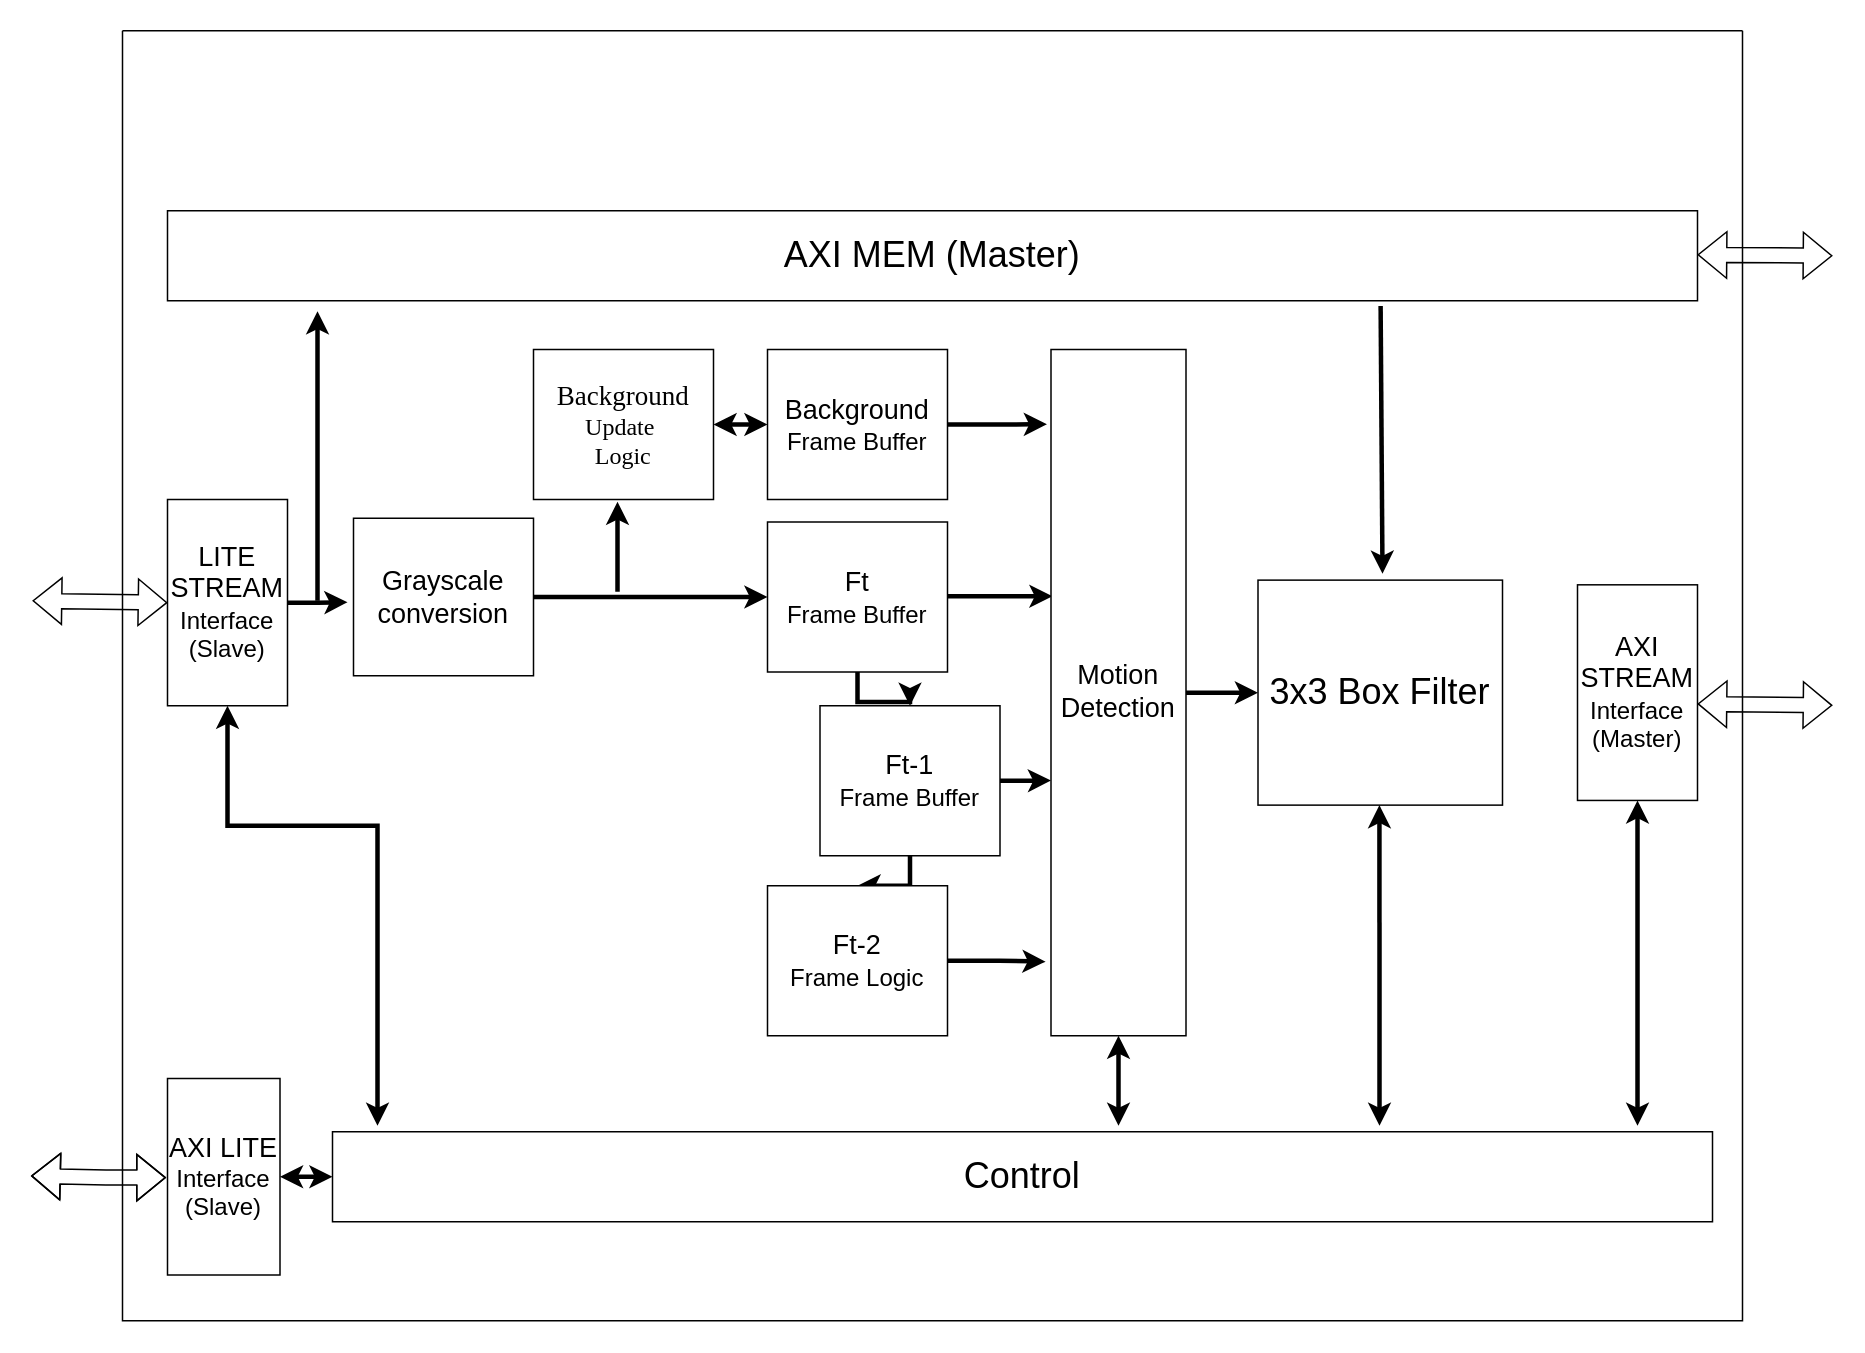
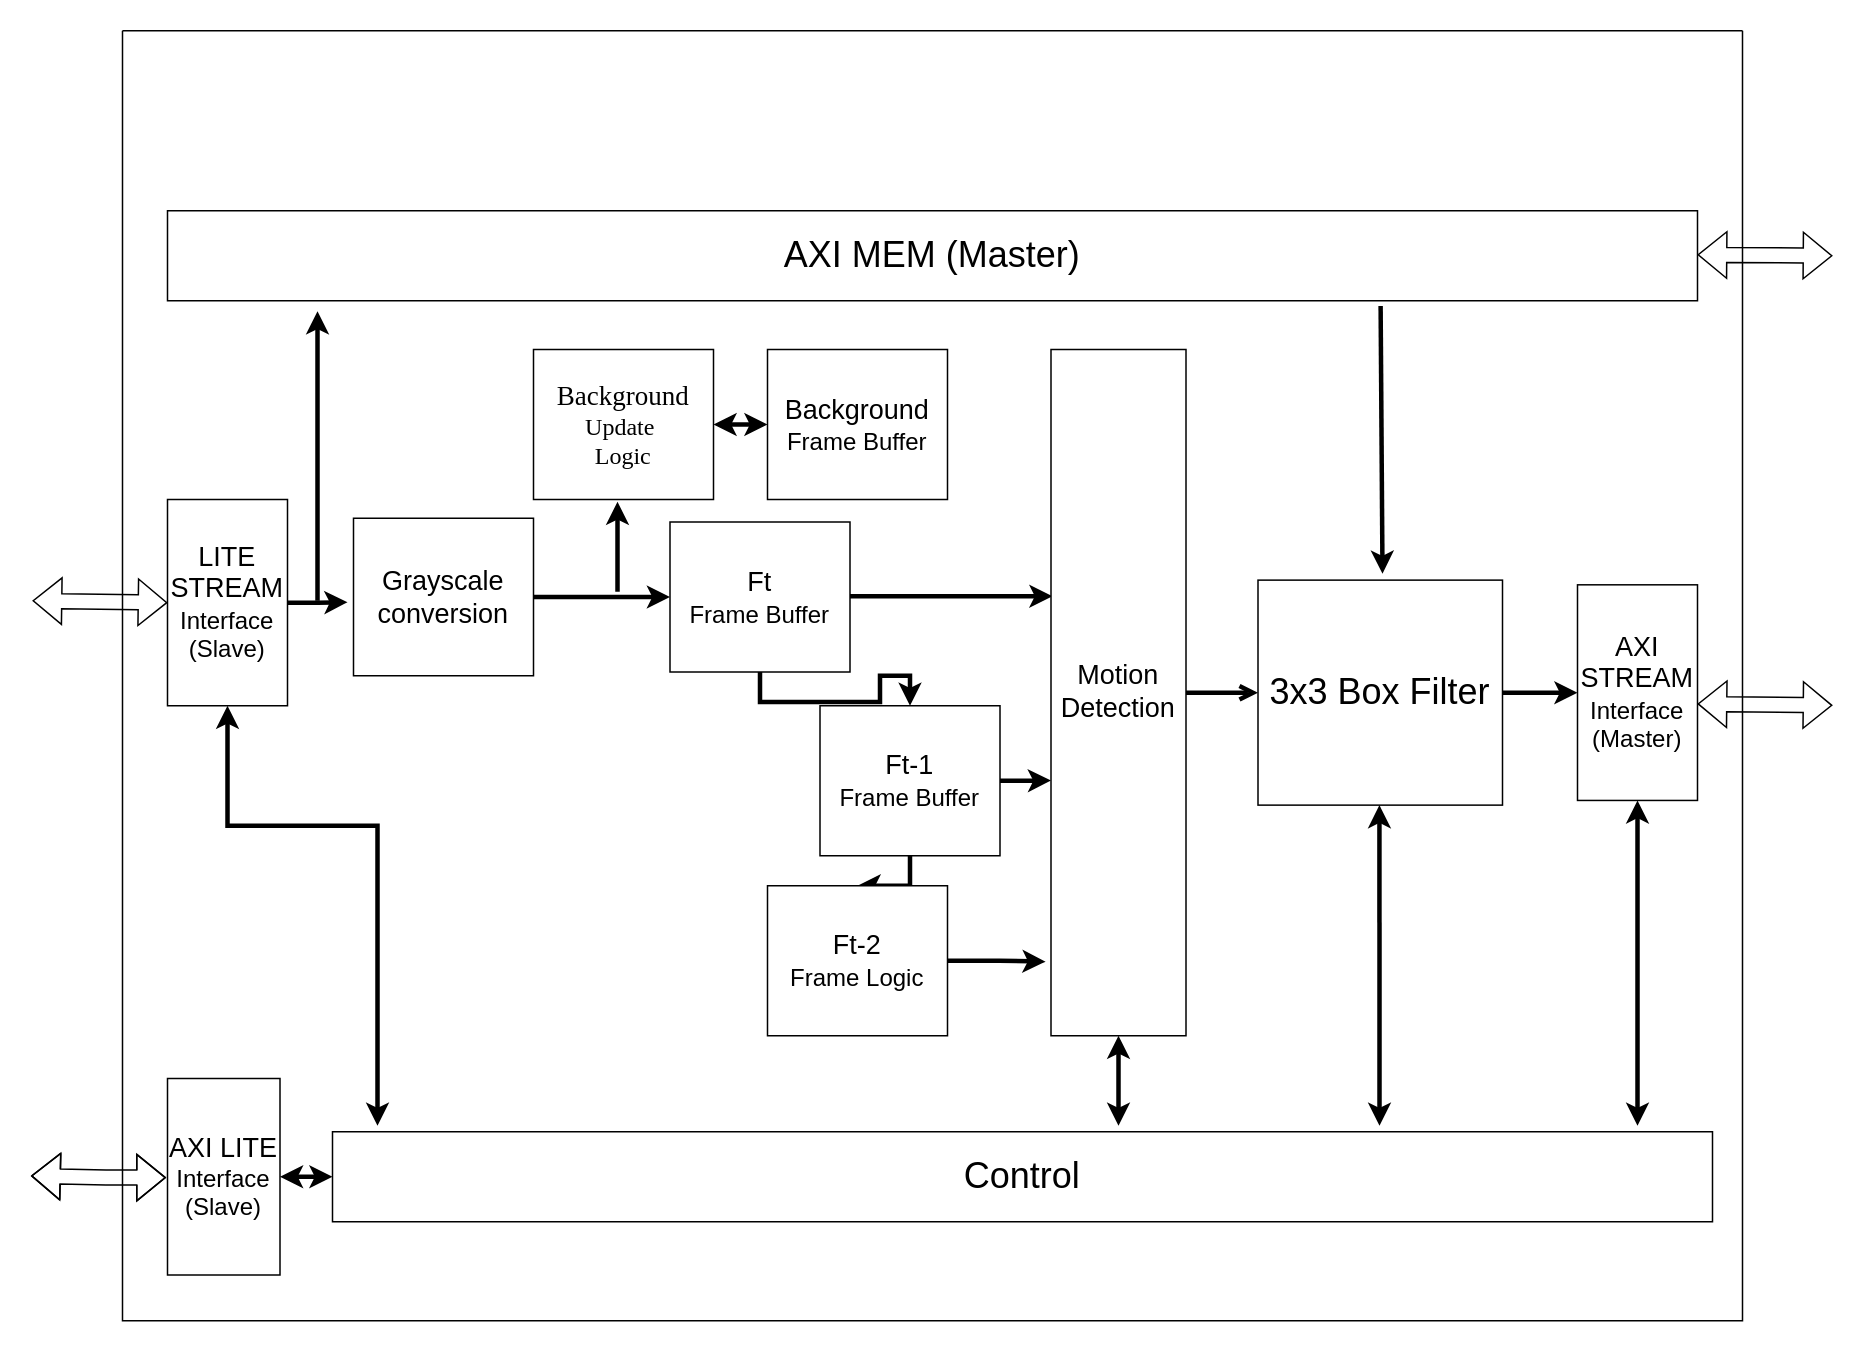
  <mxCell id="0" />
  <mxCell id="1" parent="0" />
  <mxCell id="2" value="" style="edgeStyle=orthogonalEdgeStyle;rounded=0;orthogonalLoop=1;jettySize=auto;html=1;strokeWidth=3;" edge="1" parent="1" source="3"><mxGeometry relative="1" as="geometry"><mxPoint x="231" y="401" as="targetPoint" /></mxGeometry></mxCell>
  <mxCell id="3" value="&lt;font style=&quot;font-size: 18px;&quot;&gt;LITE STREAM&lt;/font&gt;&lt;div&gt;&lt;font size=&quot;3&quot;&gt;Interface&lt;/font&gt;&lt;/div&gt;&lt;div&gt;&lt;font size=&quot;3&quot;&gt;(Slave)&lt;/font&gt;&lt;/div&gt;" style="rounded=0;whiteSpace=wrap;html=1;" vertex="1" parent="1"><mxGeometry x="111" y="332.5" width="80" height="137.5" as="geometry" /></mxCell>
  <mxCell id="4" value="" style="edgeStyle=orthogonalEdgeStyle;rounded=0;orthogonalLoop=1;jettySize=auto;html=1;entryX=0;entryY=0.5;entryDx=0;entryDy=0;strokeWidth=3;" edge="1" parent="1" source="5" target="8"><mxGeometry relative="1" as="geometry"><mxPoint x="381" y="397.5" as="targetPoint" /></mxGeometry></mxCell>
  <mxCell id="5" value="&lt;font style=&quot;font-size: 18px;&quot;&gt;Grayscale conversion&lt;/font&gt;" style="whiteSpace=wrap;html=1;" vertex="1" parent="1"><mxGeometry x="235" y="345" width="120" height="105" as="geometry" /></mxCell>
  <mxCell id="6" value="" style="edgeStyle=orthogonalEdgeStyle;rounded=0;orthogonalLoop=1;jettySize=auto;html=1;strokeWidth=3;" edge="1" parent="1" source="8" target="11"><mxGeometry relative="1" as="geometry" /></mxCell>
  <mxCell id="7" value="" style="edgeStyle=orthogonalEdgeStyle;rounded=0;orthogonalLoop=1;jettySize=auto;html=1;strokeWidth=3;" edge="1" parent="1" source="8"><mxGeometry relative="1" as="geometry"><mxPoint x="701" y="397" as="targetPoint" /></mxGeometry></mxCell>
- <mxCell id="8" value="&lt;font style=&quot;font-size: 18px;&quot;&gt;Ft&lt;/font&gt;&lt;div&gt;&lt;font size=&quot;3&quot;&gt;Frame Buffer&lt;/font&gt;&lt;/div&gt;" style="rounded=0;whiteSpace=wrap;html=1;" vertex="1" parent="1"><mxGeometry x="511" y="347.5" width="120" height="100" as="geometry" /></mxCell>
+ <mxCell id="8" value="&lt;font style=&quot;font-size: 18px;&quot;&gt;Ft&lt;/font&gt;&lt;div&gt;&lt;font size=&quot;3&quot;&gt;Frame Buffer&lt;/font&gt;&lt;/div&gt;" style="rounded=0;whiteSpace=wrap;html=1;" vertex="1" parent="1"><mxGeometry x="446" y="347.5" width="120" height="100" as="geometry" /></mxCell>
  <mxCell id="9" value="" style="edgeStyle=orthogonalEdgeStyle;rounded=0;orthogonalLoop=1;jettySize=auto;html=1;strokeWidth=3;" edge="1" parent="1" source="11" target="13"><mxGeometry relative="1" as="geometry" /></mxCell>
  <mxCell id="10" value="" style="edgeStyle=orthogonalEdgeStyle;rounded=0;orthogonalLoop=1;jettySize=auto;html=1;entryX=0;entryY=0.628;entryDx=0;entryDy=0;entryPerimeter=0;strokeWidth=3;" edge="1" parent="1" source="11" target="19"><mxGeometry relative="1" as="geometry" /></mxCell>
  <mxCell id="11" value="&lt;font style=&quot;font-size: 18px;&quot;&gt;Ft-1&lt;/font&gt;&lt;div&gt;&lt;font size=&quot;3&quot;&gt;Frame Buffer&lt;/font&gt;&lt;/div&gt;" style="rounded=0;whiteSpace=wrap;html=1;" vertex="1" parent="1"><mxGeometry x="546" y="470" width="120" height="100" as="geometry" /></mxCell>
  <mxCell id="12" value="" style="edgeStyle=orthogonalEdgeStyle;rounded=0;orthogonalLoop=1;jettySize=auto;html=1;entryX=-0.04;entryY=0.892;entryDx=0;entryDy=0;entryPerimeter=0;strokeWidth=3;" edge="1" parent="1" source="13" target="19"><mxGeometry relative="1" as="geometry" /></mxCell>
  <mxCell id="13" value="&lt;font style=&quot;font-size: 18px;&quot;&gt;Ft-2&lt;/font&gt;&lt;div&gt;&lt;font size=&quot;3&quot;&gt;Frame Logic&lt;/font&gt;&lt;/div&gt;" style="rounded=0;whiteSpace=wrap;html=1;" vertex="1" parent="1"><mxGeometry x="511" y="590" width="120" height="100" as="geometry" /></mxCell>
  <mxCell id="14" value="&lt;font style=&quot;font-size: 24px;&quot;&gt;AXI MEM (Master)&lt;/font&gt;" style="whiteSpace=wrap;html=1;" vertex="1" parent="1"><mxGeometry x="111" y="140" width="1020" height="60" as="geometry" /></mxCell>
- <mxCell id="15" value="" style="edgeStyle=orthogonalEdgeStyle;rounded=0;orthogonalLoop=1;jettySize=auto;html=1;entryX=-0.03;entryY=0.109;entryDx=0;entryDy=0;entryPerimeter=0;strokeWidth=3;" edge="1" parent="1" source="16" target="19"><mxGeometry relative="1" as="geometry" /></mxCell>
  <mxCell id="16" value="&lt;font style=&quot;font-size: 18px;&quot;&gt;Background&lt;br&gt;&lt;/font&gt;&lt;div&gt;&lt;font size=&quot;3&quot;&gt;Frame Buffer&lt;/font&gt;&lt;/div&gt;" style="rounded=0;whiteSpace=wrap;html=1;" vertex="1" parent="1"><mxGeometry x="511" y="232.5" width="120" height="100" as="geometry" /></mxCell>
  <mxCell id="17" value="&lt;font face=&quot;Times New Roman&quot; style=&quot;font-size: 18px;&quot;&gt;Background&lt;/font&gt;&lt;div&gt;&lt;font face=&quot;Times New Roman&quot; size=&quot;3&quot;&gt;Update&amp;nbsp;&lt;/font&gt;&lt;/div&gt;&lt;div&gt;&lt;font face=&quot;Times New Roman&quot; size=&quot;3&quot;&gt;Logic&lt;/font&gt;&lt;/div&gt;" style="rounded=0;whiteSpace=wrap;html=1;" vertex="1" parent="1"><mxGeometry x="355" y="232.5" width="120" height="100" as="geometry" /></mxCell>
- <mxCell id="18" value="" style="edgeStyle=orthogonalEdgeStyle;rounded=0;orthogonalLoop=1;jettySize=auto;html=1;strokeWidth=3;" edge="1" parent="1" source="19" target="24"><mxGeometry relative="1" as="geometry" /></mxCell>
+ <mxCell id="18" value="" style="edgeStyle=orthogonalEdgeStyle;rounded=0;orthogonalLoop=1;jettySize=auto;html=1;strokeWidth=3;endArrow=open;" edge="1" parent="1" source="19" target="24"><mxGeometry relative="1" as="geometry" /></mxCell>
  <mxCell id="19" value="&lt;font style=&quot;font-size: 18px;&quot;&gt;Motion Detection&lt;/font&gt;" style="whiteSpace=wrap;html=1;" vertex="1" parent="1"><mxGeometry x="700" y="232.5" width="90" height="457.5" as="geometry" /></mxCell>
  <mxCell id="20" value="" style="endArrow=classic;html=1;rounded=0;strokeWidth=3;" edge="1" parent="1"><mxGeometry width="50" height="50" relative="1" as="geometry"><mxPoint x="411" y="394" as="sourcePoint" /><mxPoint x="411" y="334" as="targetPoint" /></mxGeometry></mxCell>
  <mxCell id="21" value="" style="endArrow=classic;startArrow=classic;html=1;rounded=0;exitX=1;exitY=0.5;exitDx=0;exitDy=0;entryX=0;entryY=0.5;entryDx=0;entryDy=0;strokeWidth=3;" edge="1" parent="1" source="17" target="16"><mxGeometry width="50" height="50" relative="1" as="geometry"><mxPoint x="661" y="480" as="sourcePoint" /><mxPoint x="711" y="430" as="targetPoint" /></mxGeometry></mxCell>
  <mxCell id="22" value="" style="endArrow=classic;html=1;rounded=0;strokeWidth=3;" edge="1" parent="1"><mxGeometry width="50" height="50" relative="1" as="geometry"><mxPoint x="211" y="400" as="sourcePoint" /><mxPoint x="211" y="207" as="targetPoint" /></mxGeometry></mxCell>
+ <mxCell id="23" value="" style="edgeStyle=orthogonalEdgeStyle;rounded=0;orthogonalLoop=1;jettySize=auto;html=1;strokeWidth=3;" edge="1" parent="1" source="24" target="31"><mxGeometry relative="1" as="geometry" /></mxCell>
  <mxCell id="24" value="&lt;font style=&quot;font-size: 24px;&quot;&gt;3x3 Box Filter&lt;/font&gt;" style="rounded=0;whiteSpace=wrap;html=1;" vertex="1" parent="1"><mxGeometry x="838" y="386.25" width="163" height="150" as="geometry" /></mxCell>
  <mxCell id="25" value="" style="endArrow=classic;html=1;rounded=0;exitX=0.647;exitY=1.024;exitDx=0;exitDy=0;exitPerimeter=0;strokeWidth=3;" edge="1" parent="1"><mxGeometry width="50" height="50" relative="1" as="geometry"><mxPoint x="919.75" y="203.44" as="sourcePoint" /><mxPoint x="921" y="382" as="targetPoint" /></mxGeometry></mxCell>
  <mxCell id="26" value="" style="endArrow=classic;startArrow=classic;html=1;rounded=0;exitX=0.5;exitY=1;exitDx=0;exitDy=0;strokeWidth=3;" edge="1" parent="1" source="3"><mxGeometry width="50" height="50" relative="1" as="geometry"><mxPoint x="421" y="600" as="sourcePoint" /><mxPoint x="251" y="750" as="targetPoint" /><Array as="points"><mxPoint x="151" y="550" /><mxPoint x="251" y="550" /></Array></mxGeometry></mxCell>
  <mxCell id="27" value="" style="endArrow=classic;startArrow=classic;html=1;rounded=0;entryX=0.5;entryY=1;entryDx=0;entryDy=0;strokeWidth=3;" edge="1" parent="1" target="31"><mxGeometry width="50" height="50" relative="1" as="geometry"><mxPoint x="1091" y="750" as="sourcePoint" /><mxPoint x="1011" y="550" as="targetPoint" /></mxGeometry></mxCell>
  <mxCell id="28" value="" style="endArrow=classic;startArrow=classic;html=1;rounded=0;entryX=0.5;entryY=1;entryDx=0;entryDy=0;strokeWidth=3;" edge="1" parent="1"><mxGeometry width="50" height="50" relative="1" as="geometry"><mxPoint x="919" y="750" as="sourcePoint" /><mxPoint x="918.97" y="536.25" as="targetPoint" /></mxGeometry></mxCell>
  <mxCell id="29" value="" style="endArrow=classic;startArrow=classic;html=1;rounded=0;entryX=0.5;entryY=1;entryDx=0;entryDy=0;strokeWidth=3;" edge="1" parent="1" target="19"><mxGeometry width="50" height="50" relative="1" as="geometry"><mxPoint x="745" y="750" as="sourcePoint" /><mxPoint x="741" y="530" as="targetPoint" /></mxGeometry></mxCell>
  <mxCell id="30" value="" style="swimlane;startSize=0;" vertex="1" parent="1"><mxGeometry x="81" y="20" width="1080" height="860" as="geometry" /></mxCell>
  <mxCell id="31" value="&lt;font style=&quot;font-size: 18px;&quot;&gt;AXI STREAM&lt;/font&gt;&lt;div&gt;&lt;font size=&quot;3&quot;&gt;Interface&lt;/font&gt;&lt;/div&gt;&lt;div&gt;&lt;font size=&quot;3&quot;&gt;(Master)&lt;/font&gt;&lt;/div&gt;" style="rounded=0;whiteSpace=wrap;html=1;" vertex="1" parent="30"><mxGeometry x="970" y="369.38" width="80" height="143.75" as="geometry" /></mxCell>
  <mxCell id="32" value="&lt;font style=&quot;font-size: 18px;&quot;&gt;AXI LITE&lt;/font&gt;&lt;div&gt;&lt;font size=&quot;3&quot;&gt;Interface&lt;/font&gt;&lt;/div&gt;&lt;div&gt;&lt;font size=&quot;3&quot;&gt;(Slave)&lt;/font&gt;&lt;/div&gt;" style="whiteSpace=wrap;html=1;" vertex="1" parent="30"><mxGeometry x="30" y="698.5" width="75" height="131" as="geometry" /></mxCell>
  <mxCell id="33" value="&lt;font style=&quot;font-size: 24px;&quot;&gt;Control&lt;/font&gt;" style="rounded=0;whiteSpace=wrap;html=1;" vertex="1" parent="30"><mxGeometry x="140" y="734" width="920" height="60" as="geometry" /></mxCell>
  <mxCell id="34" value="" style="endArrow=classic;startArrow=classic;html=1;rounded=0;exitX=1;exitY=0.5;exitDx=0;exitDy=0;entryX=0;entryY=0.5;entryDx=0;entryDy=0;strokeWidth=3;" edge="1" parent="30" source="32" target="33"><mxGeometry width="50" height="50" relative="1" as="geometry"><mxPoint x="340" y="580" as="sourcePoint" /><mxPoint x="390" y="530" as="targetPoint" /></mxGeometry></mxCell>
  <mxCell id="35" value="" style="shape=flexArrow;endArrow=classic;startArrow=classic;html=1;rounded=0;entryX=0;entryY=0.5;entryDx=0;entryDy=0;" edge="1" parent="1" target="3"><mxGeometry width="100" height="100" relative="1" as="geometry"><mxPoint x="21" y="400" as="sourcePoint" /><mxPoint x="461" y="550" as="targetPoint" /></mxGeometry></mxCell>
  <mxCell id="36" value="" style="shape=flexArrow;endArrow=classic;startArrow=classic;html=1;rounded=0;" edge="1" parent="1"><mxGeometry width="100" height="100" relative="1" as="geometry"><mxPoint x="20" y="783.44" as="sourcePoint" /><mxPoint x="110" y="784.56" as="targetPoint" /><Array as="points"><mxPoint x="70" y="784.56" /></Array></mxGeometry></mxCell>
  <mxCell id="37" value="" style="shape=flexArrow;endArrow=classic;startArrow=classic;html=1;rounded=0;entryX=0;entryY=0.5;entryDx=0;entryDy=0;" edge="1" parent="1"><mxGeometry width="100" height="100" relative="1" as="geometry"><mxPoint x="1131" y="468.75" as="sourcePoint" /><mxPoint x="1221" y="469.75" as="targetPoint" /></mxGeometry></mxCell>
  <mxCell id="38" value="" style="shape=flexArrow;endArrow=classic;startArrow=classic;html=1;rounded=0;" edge="1" parent="1"><mxGeometry width="100" height="100" relative="1" as="geometry"><mxPoint x="1131" y="169.33" as="sourcePoint" /><mxPoint x="1221" y="170" as="targetPoint" /></mxGeometry></mxCell>
